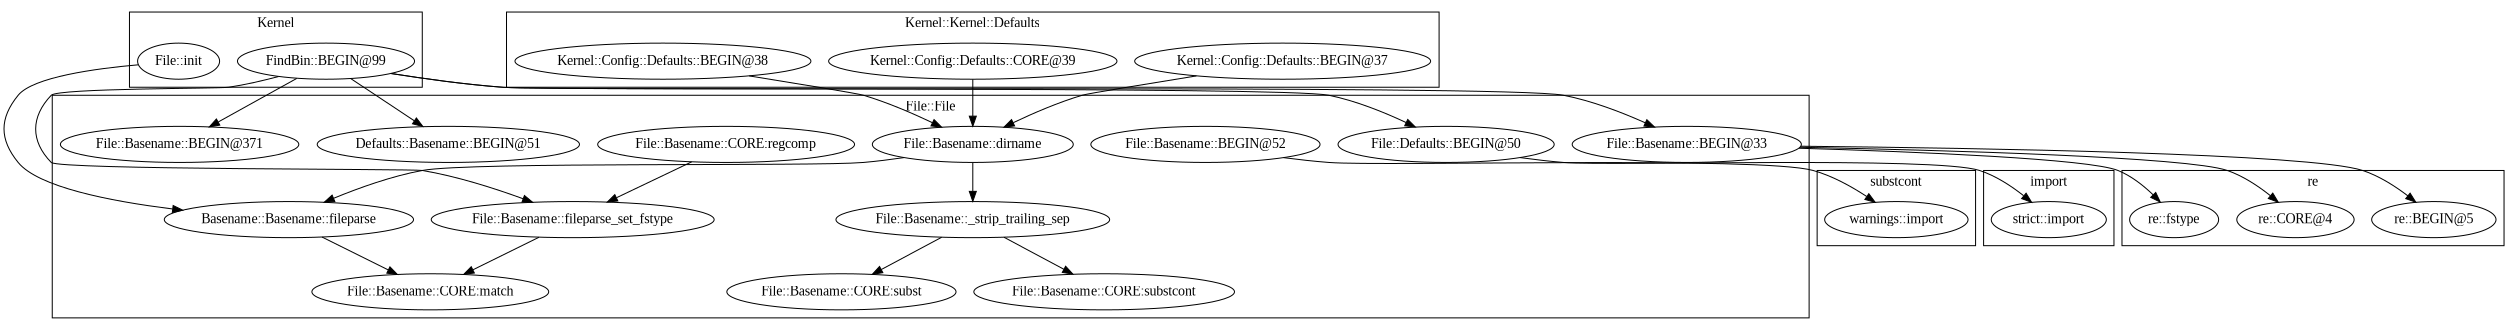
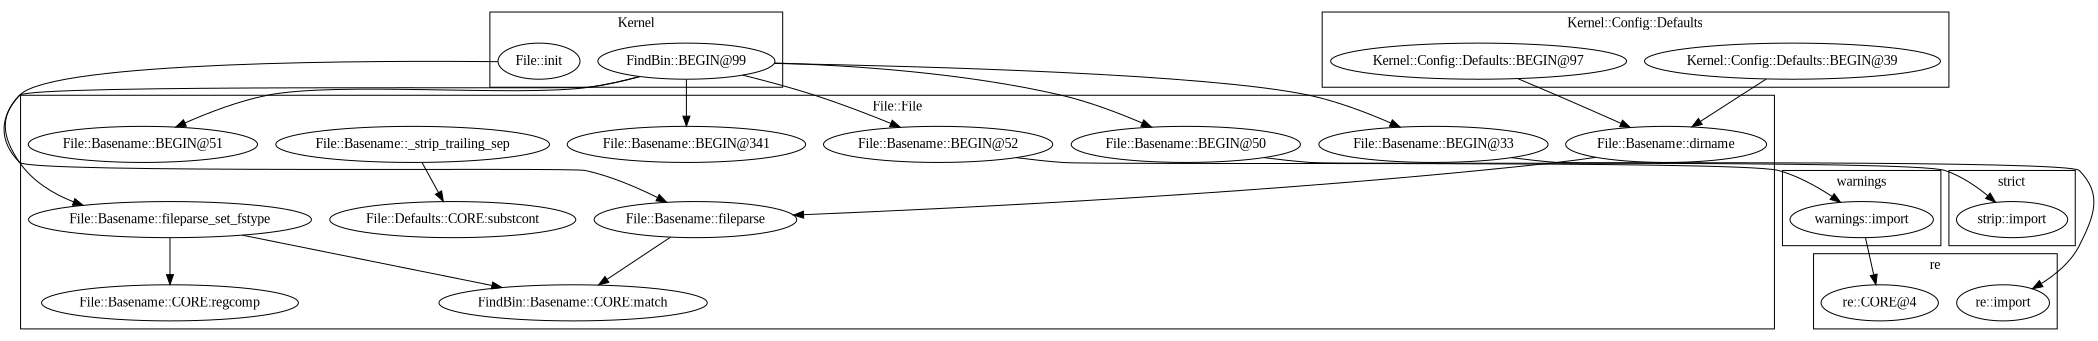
  digraph {
    fontname="Liberation Serif"
    node [fontname="Liberation Serif"]
    edge [fontname="Liberation Serif"]
-   "strict::import"
+   "strict::import" [label="strip::import"]
    "warnings::import"
    "File::Basename::BEGIN@52"
-   "File::Basename::BEGIN@371"
-   "File::Basename::BEGIN@50" [label="File::Defaults::BEGIN@50"]
-   "File::Basename::CORE:substcont"
+   "File::Basename::BEGIN@371" [label="File::Basename::BEGIN@341"]
+   "File::Basename::BEGIN@50"
+   "File::Basename::CORE:substcont" [label="File::Defaults::CORE:substcont"]
    "File::Basename::dirname"
    "File::Basename::fileparse_set_fstype"
-   "File::Basename::CORE:subst"
-   "File::Basename::fileparse" [label="Basename::Basename::fileparse"]
+   "File::Basename::fileparse"
    "File::Basename::CORE:regcomp"
    "File::Basename::_strip_trailing_sep"
-   "File::Basename::CORE:match"
+   "File::Basename::CORE:match" [label="FindBin::Basename::CORE:match"]
    n14 [label="File::Basename::BEGIN@33"]
-   "File::Basename::BEGIN@51" [label="Defaults::Basename::BEGIN@51"]
-   "Kernel::Config::Defaults::BEGIN@39" [label="Kernel::Config::Defaults::CORE@39"]
-   "Kernel::Config::Defaults::BEGIN@38"
-   "Kernel::Config::Defaults::BEGIN@37"
+   "File::Basename::BEGIN@51"
+   "Kernel::Config::Defaults::BEGIN@39"
+   "Kernel::Config::Defaults::BEGIN@37" [label="Kernel::Config::Defaults::BEGIN@97"]
    n19 [label="re::CORE@4"]
-   "re::import" [label="re::fstype"]
-   "re::BEGIN@5"
+   "re::import"
    n22 [label="File::init"]
    "FindBin::BEGIN@99"
    subgraph cluster_1 {
-     label=import
+     label="strict"
      "strict::import"
    }
    subgraph cluster_2 {
-     label=substcont
+     label=warnings
      "warnings::import"
    }
    subgraph cluster_3 {
      label="File::File"
      "File::Basename::BEGIN@52"
      "File::Basename::BEGIN@371"
      "File::Basename::BEGIN@50"
      "File::Basename::CORE:substcont"
      "File::Basename::dirname"
      "File::Basename::fileparse_set_fstype"
-     "File::Basename::CORE:subst"
      "File::Basename::fileparse"
      "File::Basename::CORE:regcomp"
      "File::Basename::_strip_trailing_sep"
      "File::Basename::CORE:match"
      n14
      "File::Basename::BEGIN@51"
    }
    subgraph cluster_4 {
-     label="Kernel::Kernel::Defaults"
+     label="Kernel::Config::Defaults"
      "Kernel::Config::Defaults::BEGIN@39"
-     "Kernel::Config::Defaults::BEGIN@38"
      "Kernel::Config::Defaults::BEGIN@37"
    }
    subgraph cluster_5 {
      label=re
      n19
      "re::import"
-     "re::BEGIN@5"
    }
    subgraph cluster_6 {
      label=Kernel
      n22
      "FindBin::BEGIN@99"
    }
    "File::Basename::BEGIN@52" -> "warnings::import"
    "File::Basename::BEGIN@50" -> "strict::import"
    "File::Basename::dirname" -> "File::Basename::fileparse"
-   "File::Basename::dirname" -> "File::Basename::_strip_trailing_sep"
-   "File::Basename::CORE:regcomp" -> "File::Basename::fileparse_set_fstype"
+   "File::Basename::fileparse_set_fstype" -> "File::Basename::CORE:regcomp"
    "File::Basename::fileparse_set_fstype" -> "File::Basename::CORE:match"
    "File::Basename::fileparse" -> "File::Basename::CORE:match"
    "File::Basename::_strip_trailing_sep" -> "File::Basename::CORE:substcont"
-   "File::Basename::_strip_trailing_sep" -> "File::Basename::CORE:subst"
-   n14 -> n19
+   "warnings::import" -> n19
    n14 -> "re::import"
-   n14 -> "re::BEGIN@5"
    "Kernel::Config::Defaults::BEGIN@39" -> "File::Basename::dirname"
-   "Kernel::Config::Defaults::BEGIN@38" -> "File::Basename::dirname"
    "Kernel::Config::Defaults::BEGIN@37" -> "File::Basename::dirname"
    n22 -> "File::Basename::fileparse"
+   "FindBin::BEGIN@99" -> "File::Basename::BEGIN@52"
    "FindBin::BEGIN@99" -> "File::Basename::BEGIN@371"
    "FindBin::BEGIN@99" -> "File::Basename::BEGIN@50"
    "FindBin::BEGIN@99" -> "File::Basename::fileparse_set_fstype"
    "FindBin::BEGIN@99" -> n14
    "FindBin::BEGIN@99" -> "File::Basename::BEGIN@51"
  }
